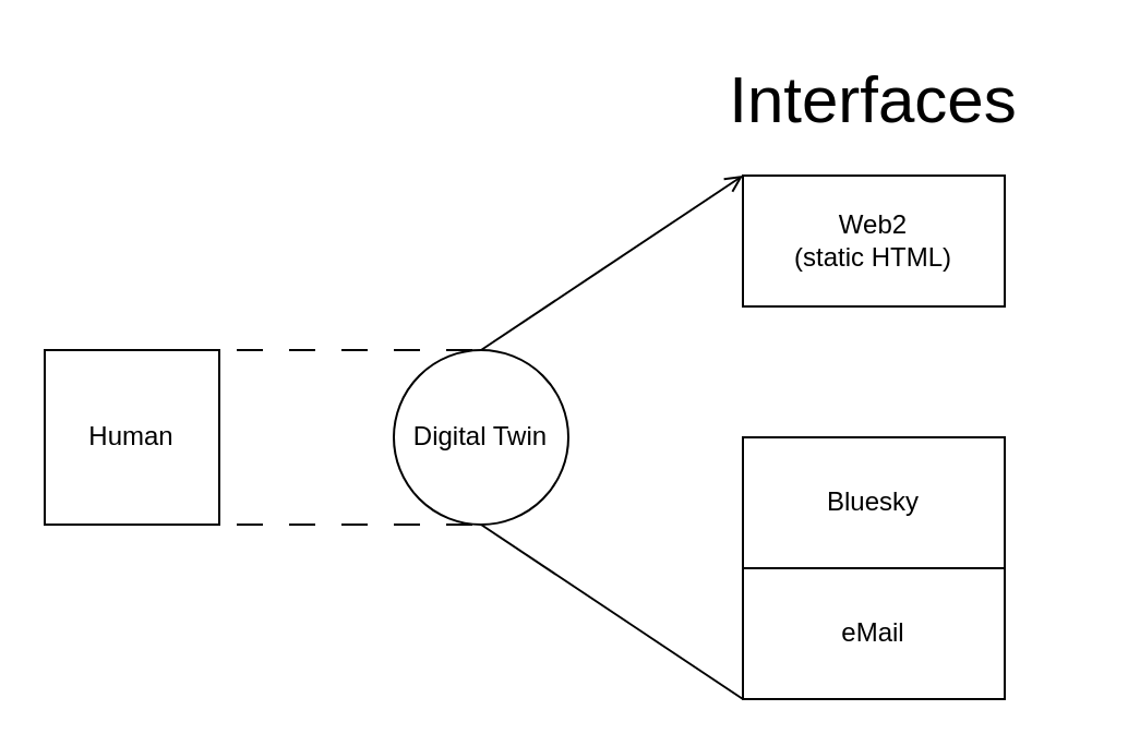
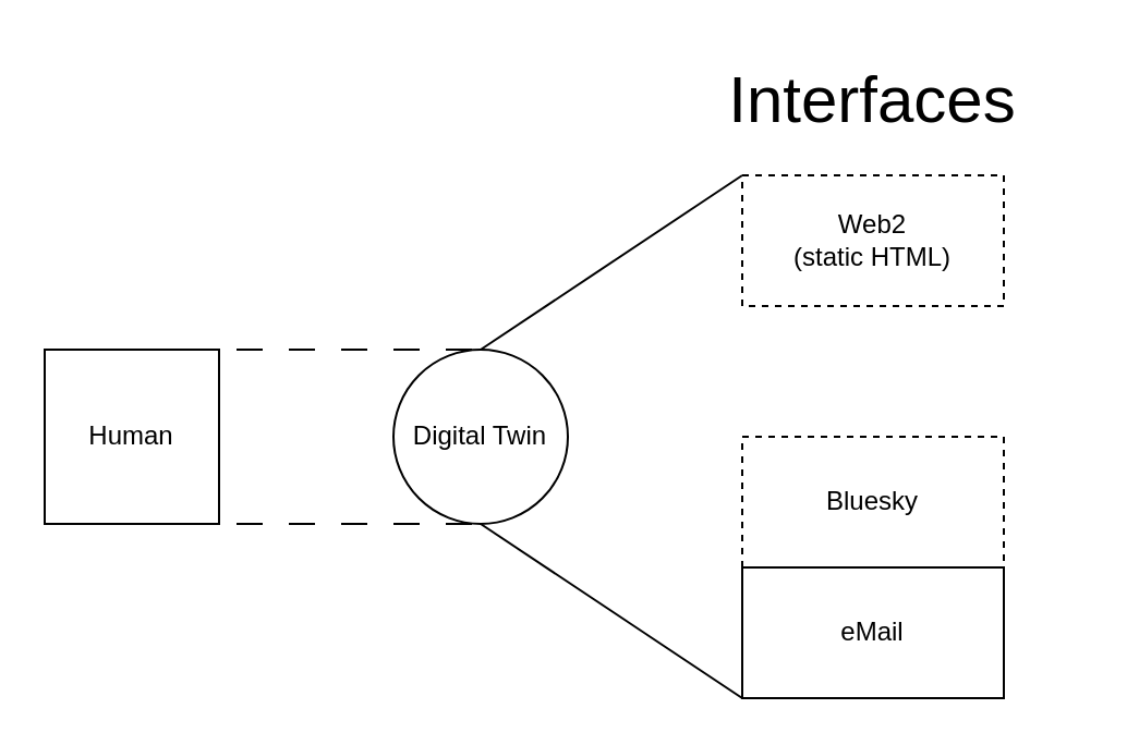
  <mxCell id="0" />
  <mxCell id="1" parent="0" />
  <mxCell id="2" style="rounded=0;orthogonalLoop=1;jettySize=auto;html=1;exitX=0.5;exitY=0;exitDx=0;exitDy=0;entryX=0.5;entryY=0;entryDx=0;entryDy=0;endArrow=none;endFill=0;dashed=1;dashPattern=12 12;" edge="1" parent="1" source="4" target="7"><mxGeometry relative="1" as="geometry" /></mxCell>
  <mxCell id="3" style="rounded=0;orthogonalLoop=1;jettySize=auto;html=1;exitX=0.5;exitY=1;exitDx=0;exitDy=0;entryX=0.5;entryY=1;entryDx=0;entryDy=0;endArrow=none;endFill=0;dashed=1;dashPattern=12 12;strokeColor=default;" edge="1" parent="1" source="4" target="7"><mxGeometry relative="1" as="geometry" /></mxCell>
  <mxCell id="4" value="Human" style="whiteSpace=wrap;html=1;aspect=fixed;rounded=0;" vertex="1" parent="1"><mxGeometry x="20" y="160" width="80" height="80" as="geometry" /></mxCell>
- <mxCell id="5" style="rounded=0;orthogonalLoop=1;jettySize=auto;html=1;exitX=0.5;exitY=0;exitDx=0;exitDy=0;entryX=0;entryY=0;entryDx=0;entryDy=0;endArrow=open;endFill=0;" edge="1" parent="1" source="7" target="8"><mxGeometry relative="1" as="geometry" /></mxCell>
+ <mxCell id="5" style="rounded=0;orthogonalLoop=1;jettySize=auto;html=1;exitX=0.5;exitY=0;exitDx=0;exitDy=0;entryX=0;entryY=0;entryDx=0;entryDy=0;endArrow=none;endFill=0;" edge="1" parent="1" source="7" target="8"><mxGeometry relative="1" as="geometry" /></mxCell>
  <mxCell id="6" style="rounded=0;orthogonalLoop=1;jettySize=auto;html=1;exitX=0.5;exitY=1;exitDx=0;exitDy=0;entryX=0;entryY=1;entryDx=0;entryDy=0;endArrow=none;endFill=0;" edge="1" parent="1" source="7" target="10"><mxGeometry relative="1" as="geometry" /></mxCell>
  <mxCell id="7" value="Digital Twin" style="ellipse;whiteSpace=wrap;html=1;aspect=fixed;" vertex="1" parent="1"><mxGeometry x="180" y="160" width="80" height="80" as="geometry" /></mxCell>
- <mxCell id="8" value="Web2&lt;br&gt;(static HTML)" style="rounded=0;whiteSpace=wrap;html=1;" vertex="1" parent="1"><mxGeometry x="340" y="80" width="120" height="60" as="geometry" /></mxCell>
- <mxCell id="9" value="Bluesky" style="rounded=0;whiteSpace=wrap;html=1;" vertex="1" parent="1"><mxGeometry x="340" y="200" width="120" height="60" as="geometry" /></mxCell>
+ <mxCell id="8" value="Web2&lt;br&gt;(static HTML)" style="rounded=0;whiteSpace=wrap;html=1;dashed=1;" vertex="1" parent="1"><mxGeometry x="340" y="80" width="120" height="60" as="geometry" /></mxCell>
+ <mxCell id="9" value="Bluesky" style="rounded=0;whiteSpace=wrap;html=1;dashed=1;" vertex="1" parent="1"><mxGeometry x="340" y="200" width="120" height="60" as="geometry" /></mxCell>
  <mxCell id="10" value="eMail" style="rounded=0;whiteSpace=wrap;html=1;" vertex="1" parent="1"><mxGeometry x="340" y="260" width="120" height="60" as="geometry" /></mxCell>
  <mxCell id="11" value="&lt;font style=&quot;font-size: 30px;&quot;&gt;Interfaces&lt;/font&gt;" style="text;html=1;strokeColor=none;fillColor=none;align=center;verticalAlign=middle;whiteSpace=wrap;rounded=0;" vertex="1" parent="1"><mxGeometry x="305" y="20" width="190" height="50" as="geometry" /></mxCell>
